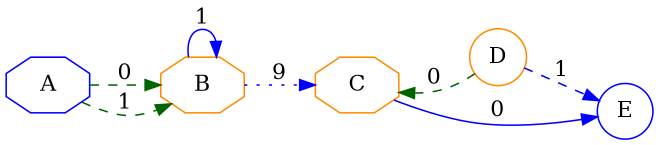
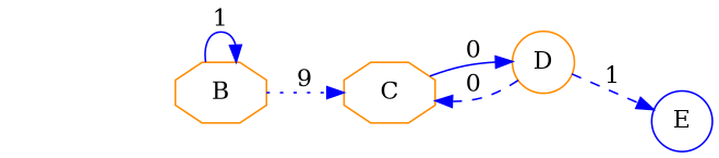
  digraph {
    rankdir=LR
    node [color=darkorange shape=octagon]
    edge [color=blue style=dashed]
-   A [color=blue]
    B
    C
    D [shape=circle]
    E [color=blue shape=circle]
-   A -> B [color=darkgreen label=0]
-   A -> B [color=darkgreen label=1]
    B -> B [label=1 style=solid]
    B -> C [label=9 style=dotted]
-   C -> E [label=0 style=solid]
-   D -> C [color=darkgreen label=0]
+   C -> D [label=0 style=solid]
+   D -> C [label=0]
    D -> E [label=1]
  }
